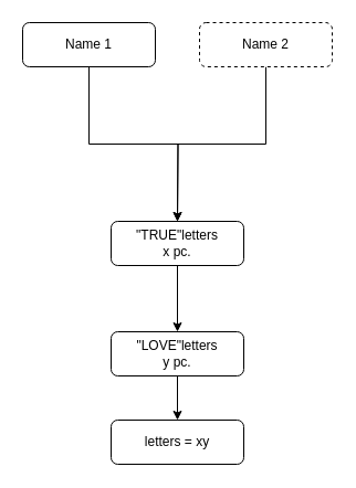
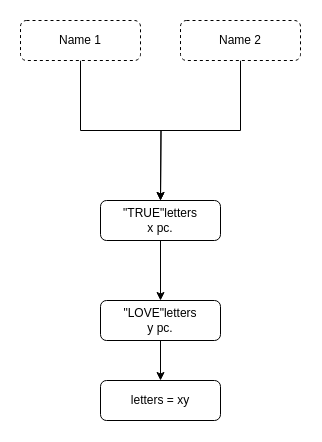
  <mxCell id="0" />
  <mxCell id="1" parent="0" />
  <mxCell id="2" style="edgeStyle=orthogonalEdgeStyle;rounded=0;orthogonalLoop=1;jettySize=auto;html=1;exitX=0.5;exitY=1;exitDx=0;exitDy=0;entryX=0.5;entryY=0;entryDx=0;entryDy=0;" edge="1" parent="1" source="3"><mxGeometry relative="1" as="geometry"><mxPoint x="160" y="200" as="targetPoint" /></mxGeometry></mxCell>
- <mxCell id="3" value="Name 1" style="rounded=1;whiteSpace=wrap;html=1;fontSize=12;glass=0;strokeWidth=1;shadow=0;" parent="1" vertex="1"><mxGeometry x="20" y="20" width="120" height="40" as="geometry" /></mxCell>
+ <mxCell id="3" value="Name 1" style="rounded=1;whiteSpace=wrap;html=1;fontSize=12;glass=0;strokeWidth=1;shadow=0;dashed=1;" parent="1" vertex="1"><mxGeometry x="20" y="20" width="120" height="40" as="geometry" /></mxCell>
  <mxCell id="4" style="edgeStyle=orthogonalEdgeStyle;rounded=0;orthogonalLoop=1;jettySize=auto;html=1;exitX=0.5;exitY=1;exitDx=0;exitDy=0;entryX=0.5;entryY=0;entryDx=0;entryDy=0;" edge="1" parent="1" source="5"><mxGeometry relative="1" as="geometry"><mxPoint x="160" y="200" as="targetPoint" /></mxGeometry></mxCell>
  <mxCell id="5" value="Name 2" style="rounded=1;whiteSpace=wrap;html=1;fontSize=12;glass=0;strokeWidth=1;shadow=0;dashed=1;" vertex="1" parent="1"><mxGeometry x="180" y="20" width="120" height="40" as="geometry" /></mxCell>
  <mxCell id="6" value="letters = xy" style="rounded=1;whiteSpace=wrap;html=1;fontSize=12;glass=0;strokeWidth=1;shadow=0;" vertex="1" parent="1"><mxGeometry x="100" y="380" width="120" height="40" as="geometry" /></mxCell>
  <mxCell id="7" style="edgeStyle=orthogonalEdgeStyle;rounded=0;orthogonalLoop=1;jettySize=auto;html=1;exitX=0.5;exitY=1;exitDx=0;exitDy=0;entryX=0.5;entryY=0;entryDx=0;entryDy=0;" edge="1" parent="1" source="8" target="10"><mxGeometry relative="1" as="geometry" /></mxCell>
  <mxCell id="8" value="&quot;TRUE&quot;letters&lt;br&gt;x pc." style="rounded=1;whiteSpace=wrap;html=1;fontSize=12;glass=0;strokeWidth=1;shadow=0;" vertex="1" parent="1"><mxGeometry x="100" y="200" width="120" height="40" as="geometry" /></mxCell>
  <mxCell id="9" style="edgeStyle=orthogonalEdgeStyle;rounded=0;orthogonalLoop=1;jettySize=auto;html=1;exitX=0.5;exitY=1;exitDx=0;exitDy=0;entryX=0.5;entryY=0;entryDx=0;entryDy=0;" edge="1" parent="1" source="10" target="6"><mxGeometry relative="1" as="geometry" /></mxCell>
  <mxCell id="10" value="&quot;LOVE&quot;letters&lt;br&gt;y pc." style="rounded=1;whiteSpace=wrap;html=1;fontSize=12;glass=0;strokeWidth=1;shadow=0;" vertex="1" parent="1"><mxGeometry x="100" y="300" width="120" height="40" as="geometry" /></mxCell>
